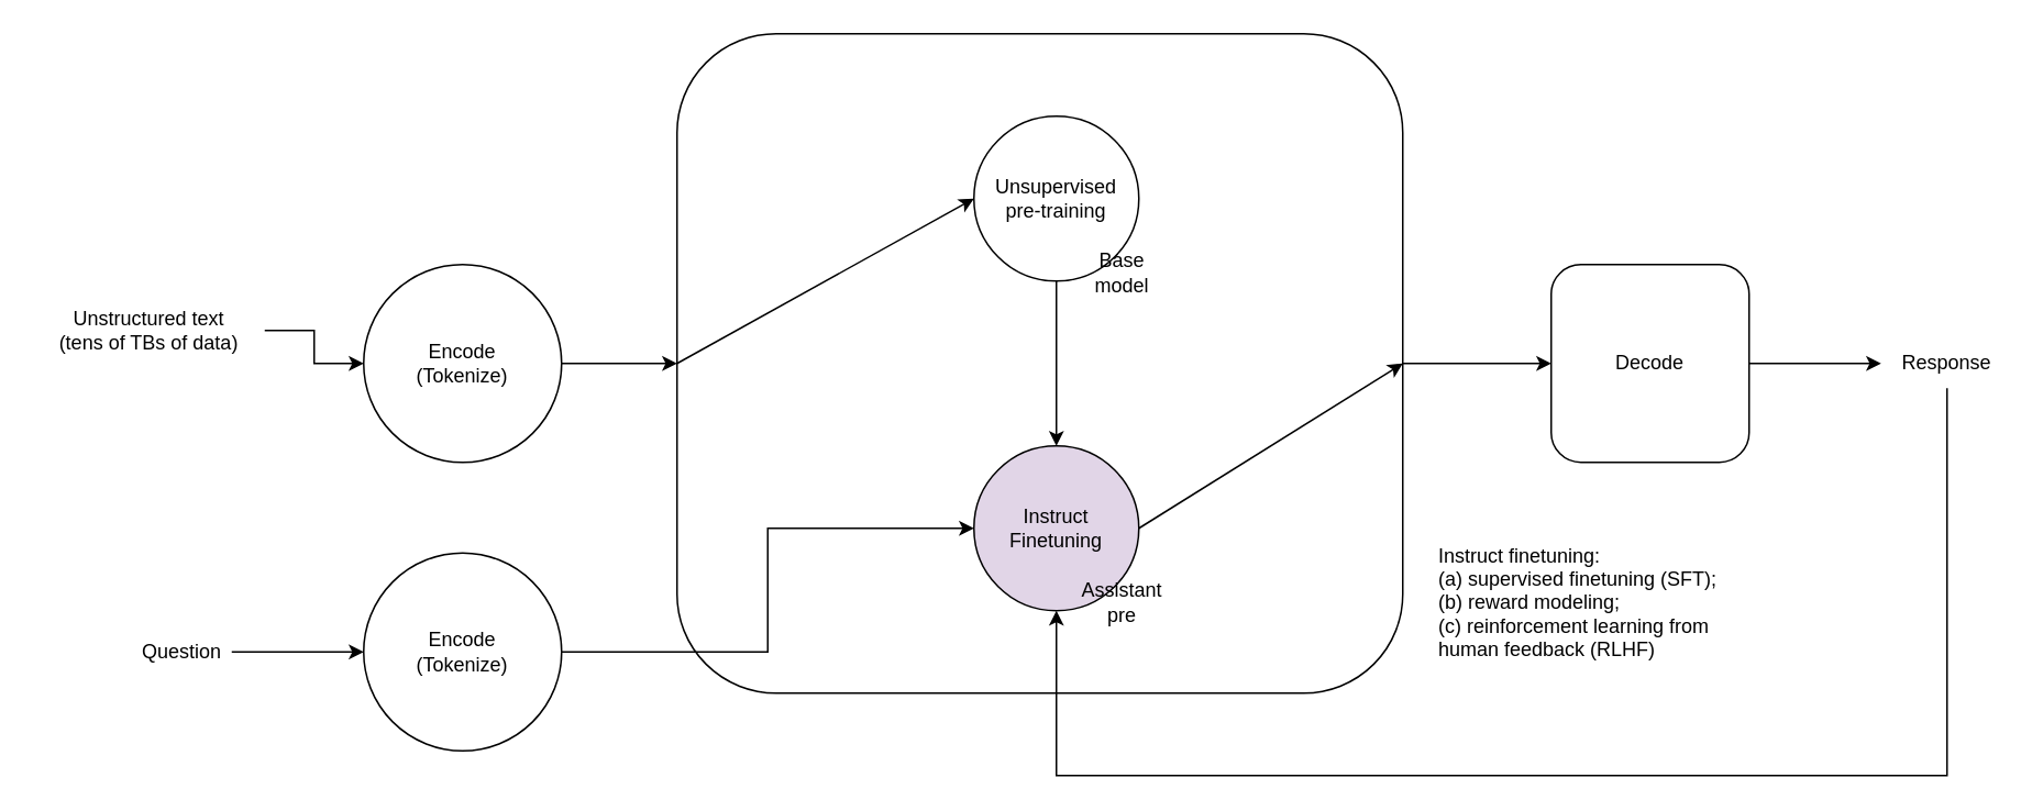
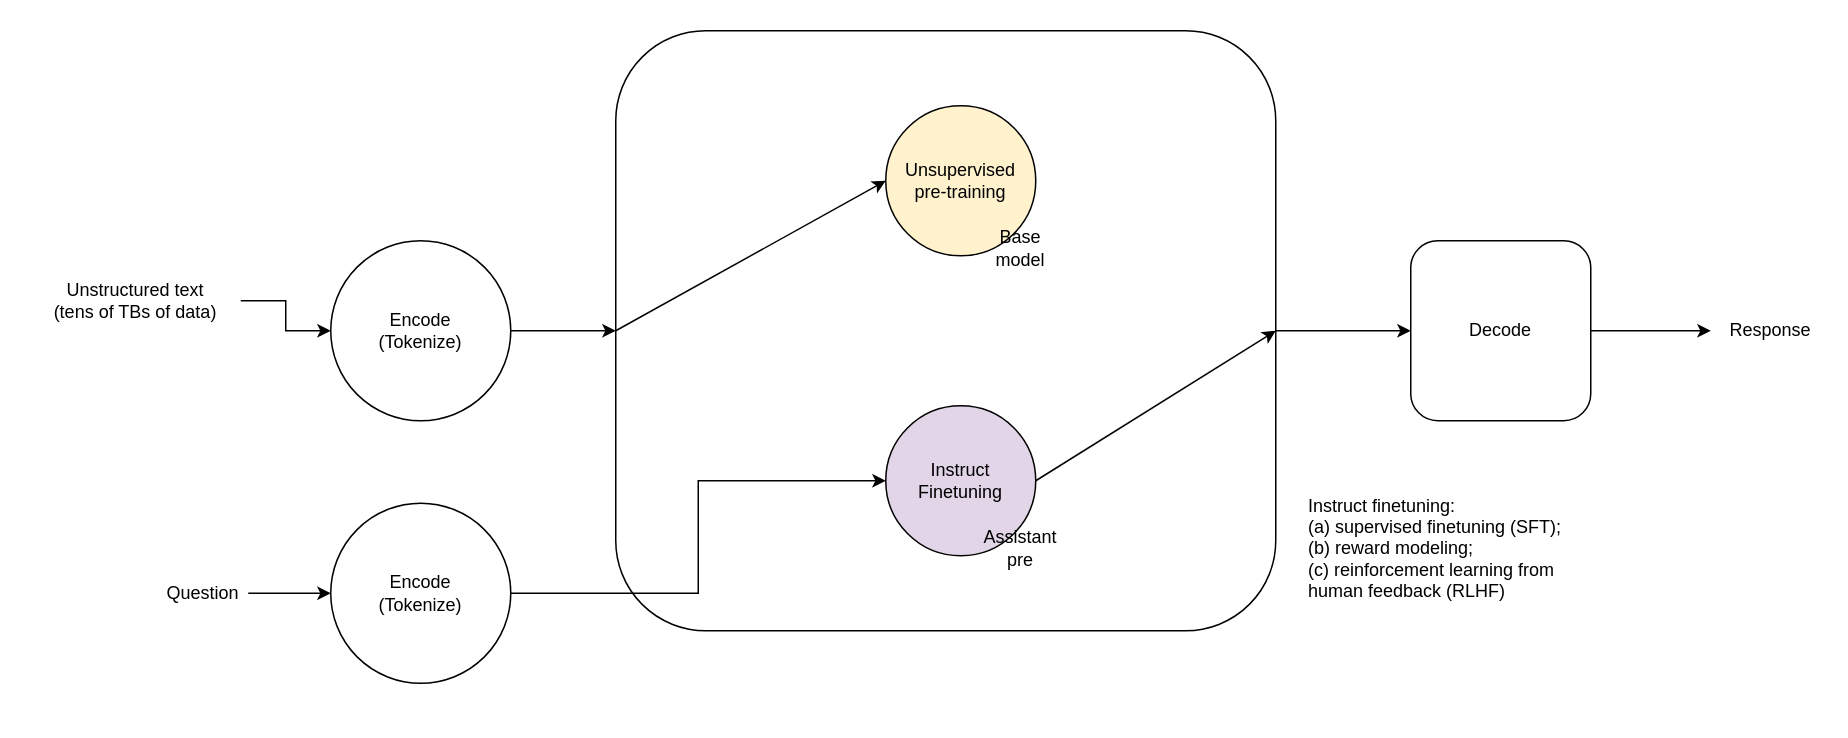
  <mxCell id="0" />
  <mxCell id="1" parent="0" />
  <mxCell id="2" style="edgeStyle=orthogonalEdgeStyle;rounded=0;orthogonalLoop=1;jettySize=auto;html=1;entryX=0;entryY=0.5;entryDx=0;entryDy=0;" edge="1" parent="1" source="3" target="7"><mxGeometry relative="1" as="geometry" /></mxCell>
  <mxCell id="3" value="Encode&lt;br&gt;(Tokenize)" style="ellipse;whiteSpace=wrap;html=1;" vertex="1" parent="1"><mxGeometry x="220" y="160" width="120" height="120" as="geometry" /></mxCell>
  <mxCell id="4" style="edgeStyle=orthogonalEdgeStyle;rounded=0;orthogonalLoop=1;jettySize=auto;html=1;entryX=0;entryY=0.5;entryDx=0;entryDy=0;" edge="1" parent="1" source="5" target="3"><mxGeometry relative="1" as="geometry" /></mxCell>
  <mxCell id="5" value="Unstructured text &lt;br&gt;(tens of TBs of data)" style="text;html=1;strokeColor=none;fillColor=none;align=center;verticalAlign=middle;whiteSpace=wrap;rounded=0;" vertex="1" parent="1"><mxGeometry x="20" y="185" width="140" height="30" as="geometry" /></mxCell>
  <mxCell id="6" style="edgeStyle=orthogonalEdgeStyle;rounded=0;orthogonalLoop=1;jettySize=auto;html=1;entryX=0;entryY=0.5;entryDx=0;entryDy=0;" edge="1" parent="1" source="7" target="9"><mxGeometry relative="1" as="geometry" /></mxCell>
  <mxCell id="7" value="" style="rounded=1;whiteSpace=wrap;html=1;" vertex="1" parent="1"><mxGeometry x="410" y="20" width="440" height="400" as="geometry" /></mxCell>
  <mxCell id="8" style="edgeStyle=orthogonalEdgeStyle;rounded=0;orthogonalLoop=1;jettySize=auto;html=1;" edge="1" parent="1" source="9"><mxGeometry relative="1" as="geometry"><mxPoint x="1140" y="220" as="targetPoint" /></mxGeometry></mxCell>
  <mxCell id="9" value="Decode" style="whiteSpace=wrap;html=1;rounded=1;" vertex="1" parent="1"><mxGeometry x="940" y="160" width="120" height="120" as="geometry" /></mxCell>
- <mxCell id="10" style="edgeStyle=orthogonalEdgeStyle;rounded=0;orthogonalLoop=1;jettySize=auto;html=1;entryX=0.5;entryY=0;entryDx=0;entryDy=0;" edge="1" parent="1" source="11" target="13"><mxGeometry relative="1" as="geometry" /></mxCell>
- <mxCell id="11" value="Unsupervised pre-training" style="ellipse;whiteSpace=wrap;html=1;aspect=fixed;" vertex="1" parent="1"><mxGeometry x="590" y="70" width="100" height="100" as="geometry" /></mxCell>
+ <mxCell id="11" value="Unsupervised pre-training" style="ellipse;whiteSpace=wrap;html=1;aspect=fixed;fillColor=#fff2cc;" vertex="1" parent="1"><mxGeometry x="590" y="70" width="100" height="100" as="geometry" /></mxCell>
  <mxCell id="12" value="" style="endArrow=classic;html=1;rounded=0;exitX=0;exitY=0.5;exitDx=0;exitDy=0;entryX=0;entryY=0.5;entryDx=0;entryDy=0;endFill=1;" edge="1" parent="1" source="7" target="11"><mxGeometry width="50" height="50" relative="1" as="geometry"><mxPoint x="480" y="260" as="sourcePoint" /><mxPoint x="530" y="210" as="targetPoint" /></mxGeometry></mxCell>
  <mxCell id="13" value="Instruct Finetuning" style="ellipse;whiteSpace=wrap;html=1;aspect=fixed;fillColor=#e1d5e7;" vertex="1" parent="1"><mxGeometry x="590" y="270" width="100" height="100" as="geometry" /></mxCell>
  <mxCell id="14" value="" style="endArrow=classic;html=1;rounded=0;exitX=1;exitY=0.5;exitDx=0;exitDy=0;entryX=1;entryY=0.5;entryDx=0;entryDy=0;" edge="1" parent="1" source="13" target="7"><mxGeometry width="50" height="50" relative="1" as="geometry"><mxPoint x="750" y="310" as="sourcePoint" /><mxPoint x="800" y="260" as="targetPoint" /></mxGeometry></mxCell>
- <mxCell id="15" style="edgeStyle=orthogonalEdgeStyle;rounded=0;orthogonalLoop=1;jettySize=auto;html=1;entryX=0.5;entryY=1;entryDx=0;entryDy=0;" edge="1" parent="1" source="16" target="13"><mxGeometry relative="1" as="geometry"><Array as="points"><mxPoint x="1180" y="470" /><mxPoint x="640" y="470" /></Array></mxGeometry></mxCell>
  <mxCell id="16" value="Response" style="text;html=1;strokeColor=none;fillColor=none;align=center;verticalAlign=middle;whiteSpace=wrap;rounded=0;" vertex="1" parent="1"><mxGeometry x="1150" y="205" width="60" height="30" as="geometry" /></mxCell>
  <mxCell id="17" style="edgeStyle=orthogonalEdgeStyle;rounded=0;orthogonalLoop=1;jettySize=auto;html=1;entryX=0;entryY=0.5;entryDx=0;entryDy=0;" edge="1" parent="1" source="18" target="20"><mxGeometry relative="1" as="geometry" /></mxCell>
- <mxCell id="18" value="Question" style="text;html=1;strokeColor=none;fillColor=none;align=center;verticalAlign=middle;whiteSpace=wrap;rounded=0;" vertex="1" parent="1"><mxGeometry x="80" y="380" width="60" height="30" as="geometry" /></mxCell>
+ <mxCell id="18" value="Question" style="text;html=1;strokeColor=none;fillColor=none;align=center;verticalAlign=middle;whiteSpace=wrap;rounded=0;" vertex="1" parent="1"><mxGeometry x="105" y="380" width="60" height="30" as="geometry" /></mxCell>
  <mxCell id="19" style="edgeStyle=orthogonalEdgeStyle;rounded=0;orthogonalLoop=1;jettySize=auto;html=1;entryX=0;entryY=0.5;entryDx=0;entryDy=0;" edge="1" parent="1" source="20" target="13"><mxGeometry relative="1" as="geometry" /></mxCell>
  <mxCell id="20" value="Encode&lt;br&gt;(Tokenize)" style="ellipse;whiteSpace=wrap;html=1;" vertex="1" parent="1"><mxGeometry x="220" y="335" width="120" height="120" as="geometry" /></mxCell>
  <mxCell id="21" value="Base model" style="text;html=1;strokeColor=none;fillColor=none;align=center;verticalAlign=middle;whiteSpace=wrap;rounded=0;" vertex="1" parent="1"><mxGeometry x="650" y="150" width="60" height="30" as="geometry" /></mxCell>
  <mxCell id="22" value="Assistant pre" style="text;html=1;strokeColor=none;fillColor=none;align=center;verticalAlign=middle;whiteSpace=wrap;rounded=0;" vertex="1" parent="1"><mxGeometry x="650" y="350" width="60" height="30" as="geometry" /></mxCell>
  <mxCell id="23" value="Instruct finetuning: &lt;br&gt;(a) supervised finetuning (SFT); &lt;br&gt;(b) reward modeling; &lt;br&gt;(c) reinforcement learning from human feedback (RLHF)" style="text;html=1;strokeColor=none;fillColor=none;align=left;verticalAlign=middle;whiteSpace=wrap;rounded=0;" vertex="1" parent="1"><mxGeometry x="870" y="300" width="190" height="130" as="geometry" /></mxCell>
